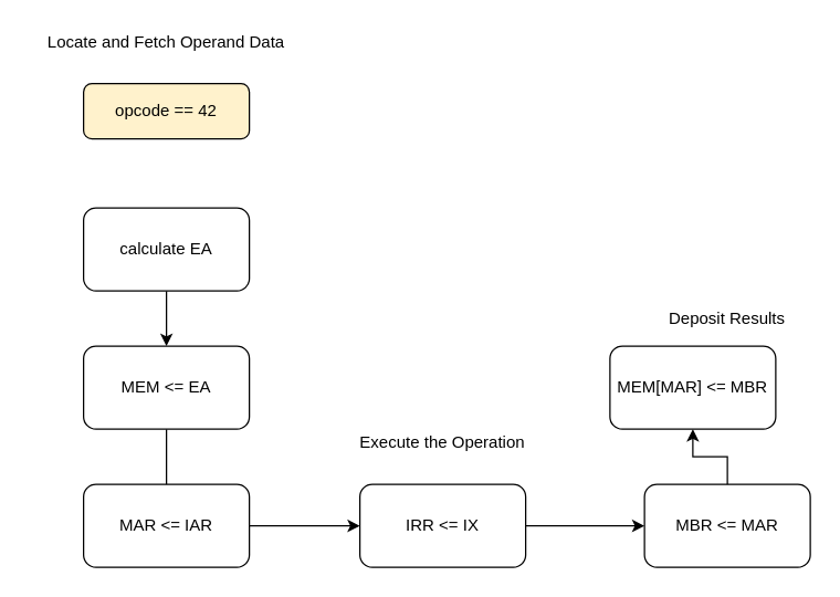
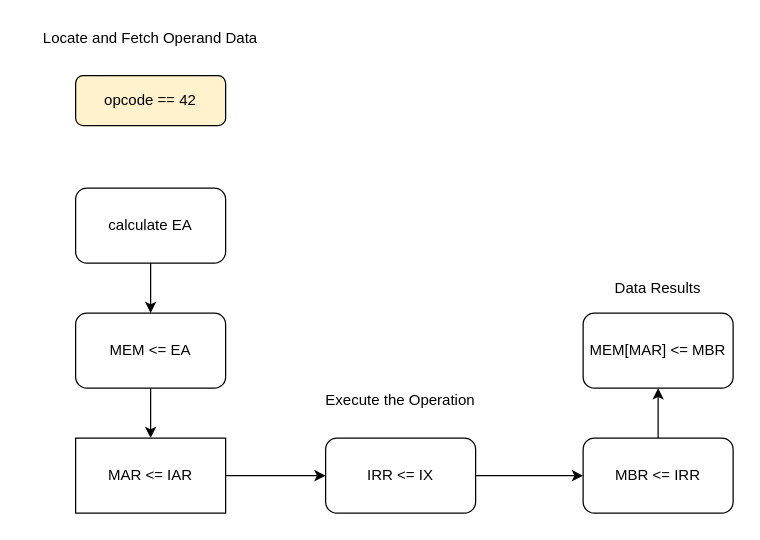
  <mxCell id="0" />
  <mxCell id="1" parent="0" />
  <mxCell id="2" value="opcode == 42" style="rounded=1;whiteSpace=wrap;html=1;fontSize=12;glass=0;strokeWidth=1;shadow=0;fillColor=#fff2cc;" parent="1" vertex="1"><mxGeometry x="60" y="60" width="120" height="40" as="geometry" /></mxCell>
  <mxCell id="3" value="" style="edgeStyle=orthogonalEdgeStyle;rounded=0;orthogonalLoop=1;jettySize=auto;html=1;" parent="1" source="4" target="6" edge="1"><mxGeometry relative="1" as="geometry" /></mxCell>
  <mxCell id="4" value="calculate EA" style="rounded=1;whiteSpace=wrap;html=1;" parent="1" vertex="1"><mxGeometry x="60" y="150" width="120" height="60" as="geometry" /></mxCell>
- <mxCell id="5" value="" style="edgeStyle=orthogonalEdgeStyle;rounded=0;orthogonalLoop=1;jettySize=auto;html=1;endArrow=none;" parent="1" source="6" target="8" edge="1"><mxGeometry relative="1" as="geometry" /></mxCell>
+ <mxCell id="5" value="" style="edgeStyle=orthogonalEdgeStyle;rounded=0;orthogonalLoop=1;jettySize=auto;html=1;" parent="1" source="6" target="8" edge="1"><mxGeometry relative="1" as="geometry" /></mxCell>
  <mxCell id="6" value="MEM &amp;lt;= EA" style="rounded=1;whiteSpace=wrap;html=1;" parent="1" vertex="1"><mxGeometry x="60" y="250" width="120" height="60" as="geometry" /></mxCell>
  <mxCell id="7" value="" style="edgeStyle=orthogonalEdgeStyle;rounded=0;orthogonalLoop=1;jettySize=auto;html=1;" parent="1" source="8" target="10" edge="1"><mxGeometry relative="1" as="geometry" /></mxCell>
- <mxCell id="8" value="MAR &amp;lt;= IAR" style="rounded=1;whiteSpace=wrap;html=1;" parent="1" vertex="1"><mxGeometry x="60" y="350" width="120" height="60" as="geometry" /></mxCell>
+ <mxCell id="8" value="MAR &amp;lt;= IAR" style="whiteSpace=wrap;html=1;rounded=0;" parent="1" vertex="1"><mxGeometry x="60" y="350" width="120" height="60" as="geometry" /></mxCell>
  <mxCell id="9" value="" style="edgeStyle=orthogonalEdgeStyle;rounded=0;orthogonalLoop=1;jettySize=auto;html=1;" parent="1" source="10" target="12" edge="1"><mxGeometry relative="1" as="geometry" /></mxCell>
  <mxCell id="10" value="IRR &amp;lt;= IX" style="rounded=1;whiteSpace=wrap;html=1;" parent="1" vertex="1"><mxGeometry x="260" y="350" width="120" height="60" as="geometry" /></mxCell>
  <mxCell id="11" value="" style="edgeStyle=orthogonalEdgeStyle;rounded=0;orthogonalLoop=1;jettySize=auto;html=1;" edge="1" parent="1" source="12" target="16"><mxGeometry relative="1" as="geometry" /></mxCell>
- <mxCell id="12" value="MBR &amp;lt;= MAR" style="rounded=1;whiteSpace=wrap;html=1;" parent="1" vertex="1"><mxGeometry x="466" y="350" width="120" height="60" as="geometry" /></mxCell>
+ <mxCell id="12" value="MBR &amp;lt;= IRR" style="rounded=1;whiteSpace=wrap;html=1;" parent="1" vertex="1"><mxGeometry x="466" y="350" width="120" height="60" as="geometry" /></mxCell>
  <mxCell id="13" value="Locate and Fetch Operand Data" style="text;html=1;strokeColor=none;fillColor=none;align=center;verticalAlign=middle;whiteSpace=wrap;rounded=0;" parent="1" vertex="1"><mxGeometry x="20" y="20" width="200" height="20" as="geometry" /></mxCell>
  <mxCell id="14" value="Execute the Operation" style="text;html=1;strokeColor=none;fillColor=none;align=center;verticalAlign=middle;whiteSpace=wrap;rounded=0;" parent="1" vertex="1"><mxGeometry x="230" y="310" width="180" height="20" as="geometry" /></mxCell>
- <mxCell id="15" value="Deposit Results" style="text;html=1;strokeColor=none;fillColor=none;align=center;verticalAlign=middle;whiteSpace=wrap;rounded=0;" parent="1" vertex="1"><mxGeometry x="476" y="220" width="100" height="20" as="geometry" /></mxCell>
- <mxCell id="16" value="MEM[MAR] &amp;lt;= MBR" style="rounded=1;whiteSpace=wrap;html=1;" vertex="1" parent="1"><mxGeometry x="441" y="250" width="120" height="60" as="geometry" /></mxCell>
+ <mxCell id="15" value="Data Results" style="text;html=1;strokeColor=none;fillColor=none;align=center;verticalAlign=middle;whiteSpace=wrap;rounded=0;" parent="1" vertex="1"><mxGeometry x="476" y="220" width="100" height="20" as="geometry" /></mxCell>
+ <mxCell id="16" value="MEM[MAR] &amp;lt;= MBR" style="rounded=1;whiteSpace=wrap;html=1;" vertex="1" parent="1"><mxGeometry x="466" y="250" width="120" height="60" as="geometry" /></mxCell>
